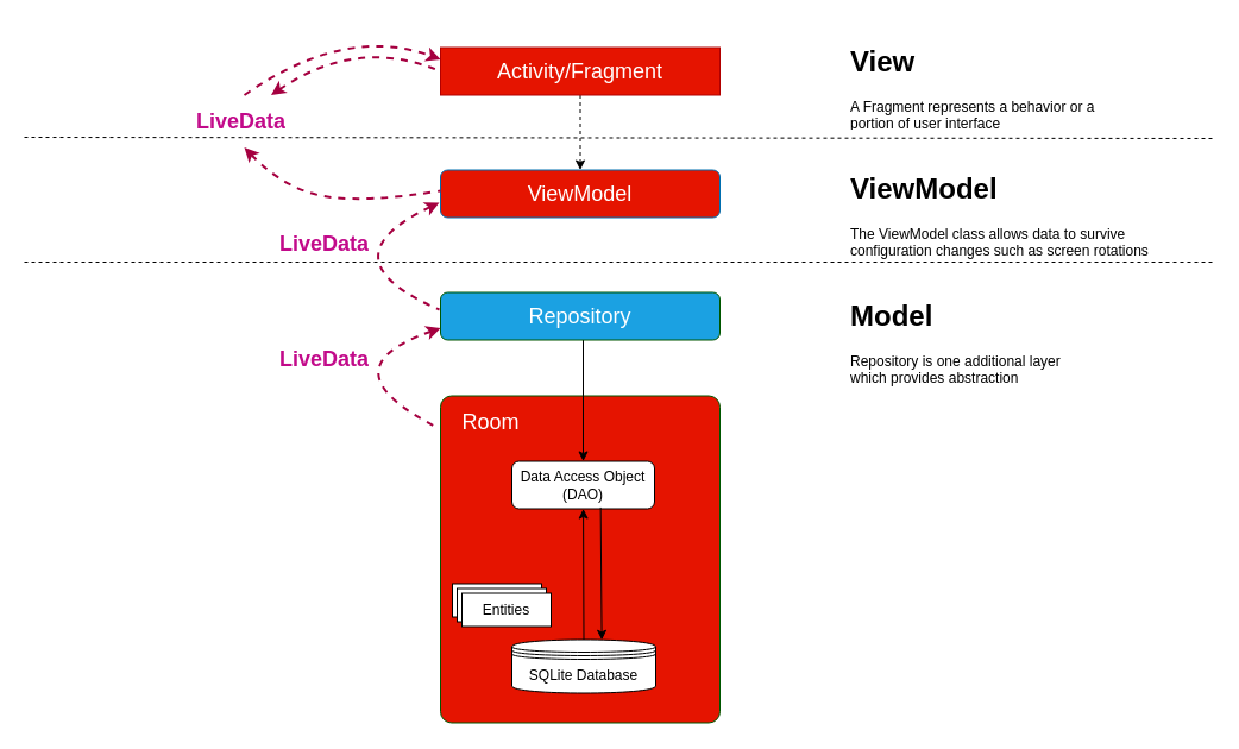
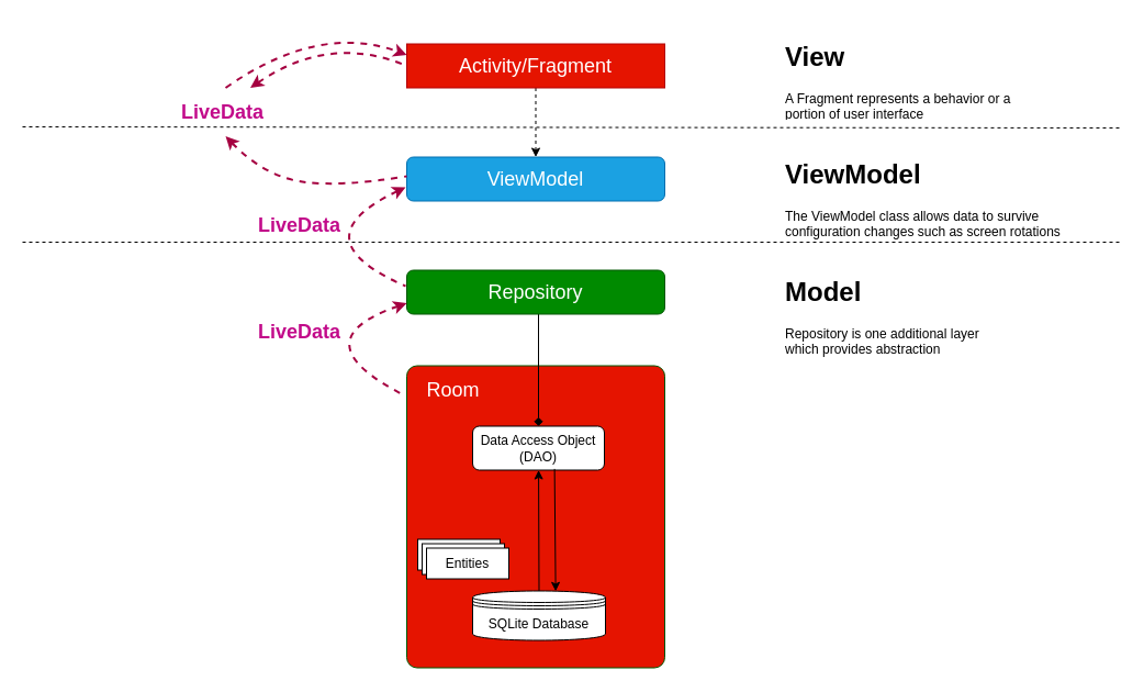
  <mxCell id="0" />
  <mxCell id="1" parent="0" />
  <mxCell id="2" value="&lt;span style=&quot;font-weight: normal&quot;&gt;&lt;font style=&quot;font-size: 18px&quot;&gt;&lt;font&gt;&lt;font&gt;Room&amp;nbsp; &amp;nbsp; &amp;nbsp; &amp;nbsp; &amp;nbsp; &amp;nbsp; &amp;nbsp; &amp;nbsp; &amp;nbsp; &amp;nbsp; &amp;nbsp; &amp;nbsp; &amp;nbsp; &amp;nbsp; &amp;nbsp;&amp;nbsp;&lt;/font&gt;&lt;br&gt;&lt;/font&gt;&lt;br&gt;&lt;br&gt;&lt;br&gt;&lt;br&gt;&lt;br&gt;&lt;br&gt;&lt;br&gt;&lt;br&gt;&lt;br&gt;&lt;br&gt;&lt;/font&gt;&lt;/span&gt;&lt;br&gt;" style="rounded=1;whiteSpace=wrap;html=1;arcSize=4;fontStyle=1;fillColor=#e51400;strokeColor=#005700;fontColor=#ffffff;" parent="1" vertex="1"><mxGeometry x="370" y="332.5" width="235" height="275" as="geometry" /></mxCell>
  <mxCell id="3" value="SQLite Database" style="shape=datastore;whiteSpace=wrap;html=1;" parent="1" vertex="1"><mxGeometry x="430" y="537.5" width="121" height="45" as="geometry" /></mxCell>
  <mxCell id="4" value="Data Access Object&lt;br&gt;(DAO)&lt;br&gt;" style="rounded=1;whiteSpace=wrap;html=1;" parent="1" vertex="1"><mxGeometry x="430" y="387.5" width="120" height="40" as="geometry" /></mxCell>
  <mxCell id="5" value="Entities" style="rounded=0;whiteSpace=wrap;html=1;" parent="1" vertex="1"><mxGeometry x="380" y="490.5" width="75" height="28" as="geometry" /></mxCell>
  <mxCell id="6" value="" style="endArrow=classic;html=1;exitX=0.622;exitY=0.973;exitDx=0;exitDy=0;entryX=0.625;entryY=0.006;entryDx=0;entryDy=0;entryPerimeter=0;exitPerimeter=0;" parent="1" source="4" target="3" edge="1"><mxGeometry width="50" height="50" relative="1" as="geometry"><mxPoint x="663" y="470" as="sourcePoint" /><mxPoint x="547" y="470" as="targetPoint" /></mxGeometry></mxCell>
  <mxCell id="7" value="" style="endArrow=classic;html=1;exitX=0.5;exitY=0;exitDx=0;exitDy=0;" parent="1" source="3" target="4" edge="1"><mxGeometry width="50" height="50" relative="1" as="geometry"><mxPoint x="548" y="488.8" as="sourcePoint" /><mxPoint x="663" y="489" as="targetPoint" /></mxGeometry></mxCell>
- <mxCell id="8" style="edgeStyle=orthogonalEdgeStyle;rounded=0;orthogonalLoop=1;jettySize=auto;html=1;" parent="1" source="9" target="4" edge="1"><mxGeometry relative="1" as="geometry"><Array as="points"><mxPoint x="490" y="347.5" /><mxPoint x="490" y="347.5" /></Array></mxGeometry></mxCell>
- <mxCell id="9" value="&lt;font style=&quot;font-size: 18px&quot;&gt;Repository&lt;/font&gt;&lt;br&gt;" style="rounded=1;whiteSpace=wrap;html=1;fillColor=#1ba1e2;strokeColor=#005700;fontColor=#ffffff;" parent="1" vertex="1"><mxGeometry x="370" y="245.5" width="235" height="40" as="geometry" /></mxCell>
- <mxCell id="10" value="&lt;font style=&quot;font-size: 18px&quot;&gt;ViewModel&lt;/font&gt;&lt;br&gt;" style="rounded=1;whiteSpace=wrap;html=1;fillColor=#e51400;strokeColor=#006EAF;fontColor=#ffffff;" parent="1" vertex="1"><mxGeometry x="370" y="142.5" width="235" height="40" as="geometry" /></mxCell>
+ <mxCell id="8" style="edgeStyle=orthogonalEdgeStyle;rounded=0;orthogonalLoop=1;jettySize=auto;html=1;endArrow=diamond;" parent="1" source="9" target="4" edge="1"><mxGeometry relative="1" as="geometry"><Array as="points"><mxPoint x="490" y="347.5" /><mxPoint x="490" y="347.5" /></Array></mxGeometry></mxCell>
+ <mxCell id="9" value="&lt;font style=&quot;font-size: 18px&quot;&gt;Repository&lt;/font&gt;&lt;br&gt;" style="rounded=1;whiteSpace=wrap;html=1;fillColor=#008a00;strokeColor=#005700;fontColor=#ffffff;" parent="1" vertex="1"><mxGeometry x="370" y="245.5" width="235" height="40" as="geometry" /></mxCell>
+ <mxCell id="10" value="&lt;font style=&quot;font-size: 18px&quot;&gt;ViewModel&lt;/font&gt;&lt;br&gt;" style="rounded=1;whiteSpace=wrap;html=1;fillColor=#1ba1e2;strokeColor=#006EAF;fontColor=#ffffff;" parent="1" vertex="1"><mxGeometry x="370" y="142.5" width="235" height="40" as="geometry" /></mxCell>
  <mxCell id="11" style="edgeStyle=orthogonalEdgeStyle;rounded=0;orthogonalLoop=1;jettySize=auto;html=1;entryX=0.5;entryY=0;entryDx=0;entryDy=0;dashed=1;" parent="1" source="12" target="10" edge="1"><mxGeometry relative="1" as="geometry" /></mxCell>
  <mxCell id="12" value="&lt;font style=&quot;font-size: 18px&quot;&gt;Activity/Fragment&lt;/font&gt;&lt;br&gt;" style="whiteSpace=wrap;html=1;fillColor=#e51400;strokeColor=#B20000;fontColor=#ffffff;rounded=0;" parent="1" vertex="1"><mxGeometry x="370" y="39.5" width="235" height="40" as="geometry" /></mxCell>
  <mxCell id="13" value="Entities" style="rounded=0;whiteSpace=wrap;html=1;" parent="1" vertex="1"><mxGeometry x="384" y="494.5" width="75" height="28" as="geometry" /></mxCell>
  <mxCell id="14" value="Entities" style="rounded=0;whiteSpace=wrap;html=1;" parent="1" vertex="1"><mxGeometry x="388" y="498.5" width="75" height="28" as="geometry" /></mxCell>
  <mxCell id="15" value="" style="endArrow=none;dashed=1;html=1;" parent="1" edge="1"><mxGeometry width="50" height="50" relative="1" as="geometry"><mxPoint y="220" as="sourcePoint" x="20" /><mxPoint x="1020" y="220" as="targetPoint" /></mxGeometry></mxCell>
  <mxCell id="16" value="" style="endArrow=none;dashed=1;html=1;" parent="1" edge="1"><mxGeometry width="50" height="50" relative="1" as="geometry"><mxPoint y="115" as="sourcePoint" x="20" /><mxPoint x="1020" y="116" as="targetPoint" /></mxGeometry></mxCell>
  <mxCell id="17" value="&lt;h1&gt;Model&lt;/h1&gt;&lt;p&gt;Repository is one additional layer which provides abstraction&lt;/p&gt;" style="text;html=1;strokeColor=none;fillColor=none;spacing=5;spacingTop=-20;whiteSpace=wrap;overflow=hidden;rounded=0;" parent="1" vertex="1"><mxGeometry x="710" y="245.5" width="190" height="120" as="geometry" /></mxCell>
  <mxCell id="18" value="&lt;h1&gt;ViewModel&lt;/h1&gt;&lt;p&gt;The ViewModel class allows data to survive configuration changes such as screen rotations&lt;/p&gt;" style="text;html=1;strokeColor=none;fillColor=none;spacing=5;spacingTop=-20;whiteSpace=wrap;overflow=hidden;rounded=0;" parent="1" vertex="1"><mxGeometry x="710" y="139" width="270" height="88" as="geometry" /></mxCell>
  <mxCell id="19" value="&lt;h1&gt;View&lt;/h1&gt;&lt;p&gt;A Fragment represents a behavior or a portion of user interface&lt;/p&gt;" style="text;html=1;strokeColor=none;fillColor=none;spacing=5;spacingTop=-20;whiteSpace=wrap;overflow=hidden;rounded=0;" parent="1" vertex="1"><mxGeometry x="710" y="32" width="250" height="77" as="geometry" /></mxCell>
  <mxCell id="20" value="&lt;h1&gt;&lt;font style=&quot;font-size: 18px&quot;&gt;LiveData&lt;/font&gt;&lt;/h1&gt;" style="text;html=1;strokeColor=none;fillColor=none;spacing=5;spacingTop=-20;whiteSpace=wrap;overflow=hidden;rounded=0;fontColor=#C20A8A;" parent="1" vertex="1"><mxGeometry x="230" y="280" width="90" height="44" as="geometry" /></mxCell>
  <mxCell id="21" value="&lt;h1&gt;&lt;font style=&quot;font-size: 18px&quot;&gt;LiveData&lt;/font&gt;&lt;/h1&gt;" style="text;html=1;strokeColor=none;fillColor=none;spacing=5;spacingTop=-20;whiteSpace=wrap;overflow=hidden;rounded=0;fontColor=#C20A8A;" parent="1" vertex="1"><mxGeometry x="230" y="182.5" width="90" height="44" as="geometry" /></mxCell>
  <mxCell id="22" value="&lt;h1&gt;&lt;font style=&quot;font-size: 18px&quot;&gt;LiveData&lt;/font&gt;&lt;/h1&gt;" style="text;html=1;strokeColor=none;fillColor=none;spacing=5;spacingTop=-20;whiteSpace=wrap;overflow=hidden;rounded=0;fontColor=#C20A8A;" parent="1" vertex="1"><mxGeometry x="160" y="79.5" width="90" height="44" as="geometry" /></mxCell>
  <mxCell id="23" value="" style="endArrow=none;dashed=1;html=1;exitX=0;exitY=0.75;exitDx=0;exitDy=0;startArrow=classic;startFill=1;fillColor=#d80073;strokeColor=#A50040;strokeWidth=2;curved=1;" edge="1" parent="1" source="9"><mxGeometry width="50" height="50" relative="1" as="geometry"><mxPoint x="360" y="270" as="sourcePoint" /><mxPoint x="369" y="360" as="targetPoint" /><Array as="points"><mxPoint x="270" y="310" /></Array></mxGeometry></mxCell>
  <mxCell id="24" value="" style="endArrow=none;dashed=1;html=1;startArrow=classic;startFill=1;fillColor=#d80073;strokeColor=#A50040;strokeWidth=2;curved=1;" edge="1" parent="1"><mxGeometry width="50" height="50" relative="1" as="geometry"><mxPoint x="369" y="170" as="sourcePoint" /><mxPoint x="369" y="260" as="targetPoint" /><Array as="points"><mxPoint x="270" y="217" /></Array></mxGeometry></mxCell>
  <mxCell id="25" value="" style="endArrow=none;dashed=1;html=1;startArrow=classic;startFill=1;fillColor=#d80073;strokeColor=#A50040;strokeWidth=2;curved=1;exitX=0.5;exitY=1;exitDx=0;exitDy=0;" edge="1" parent="1" source="22"><mxGeometry width="50" height="50" relative="1" as="geometry"><mxPoint x="250" y="120" as="sourcePoint" /><mxPoint x="370" y="160" as="targetPoint" /><Array as="points"><mxPoint x="240" y="160" /><mxPoint x="310" y="170" /></Array></mxGeometry></mxCell>
  <mxCell id="26" value="" style="endArrow=classic;dashed=1;html=1;strokeWidth=2;exitX=0.5;exitY=0;exitDx=0;exitDy=0;entryX=0;entryY=0.25;entryDx=0;entryDy=0;curved=1;fillColor=#d80073;strokeColor=#A50040;endFill=1;" edge="1" parent="1" source="22" target="12"><mxGeometry width="50" height="50" relative="1" as="geometry"><mxPoint x="290" y="25.429" as="sourcePoint" /><mxPoint x="340" y="-24.571" as="targetPoint" /><Array as="points"><mxPoint x="290" y="20" /></Array></mxGeometry></mxCell>
  <mxCell id="27" value="" style="endArrow=none;dashed=1;html=1;strokeWidth=2;exitX=0.75;exitY=0;exitDx=0;exitDy=0;entryX=0;entryY=0.5;entryDx=0;entryDy=0;curved=1;fillColor=#d80073;strokeColor=#A50040;endFill=0;startArrow=classic;startFill=1;" edge="1" parent="1" source="22" target="12"><mxGeometry width="50" height="50" relative="1" as="geometry"><mxPoint x="214.857" y="89.286" as="sourcePoint" /><mxPoint x="380" y="59.571" as="targetPoint" /><Array as="points"><mxPoint x="300" y="30" /></Array></mxGeometry></mxCell>
